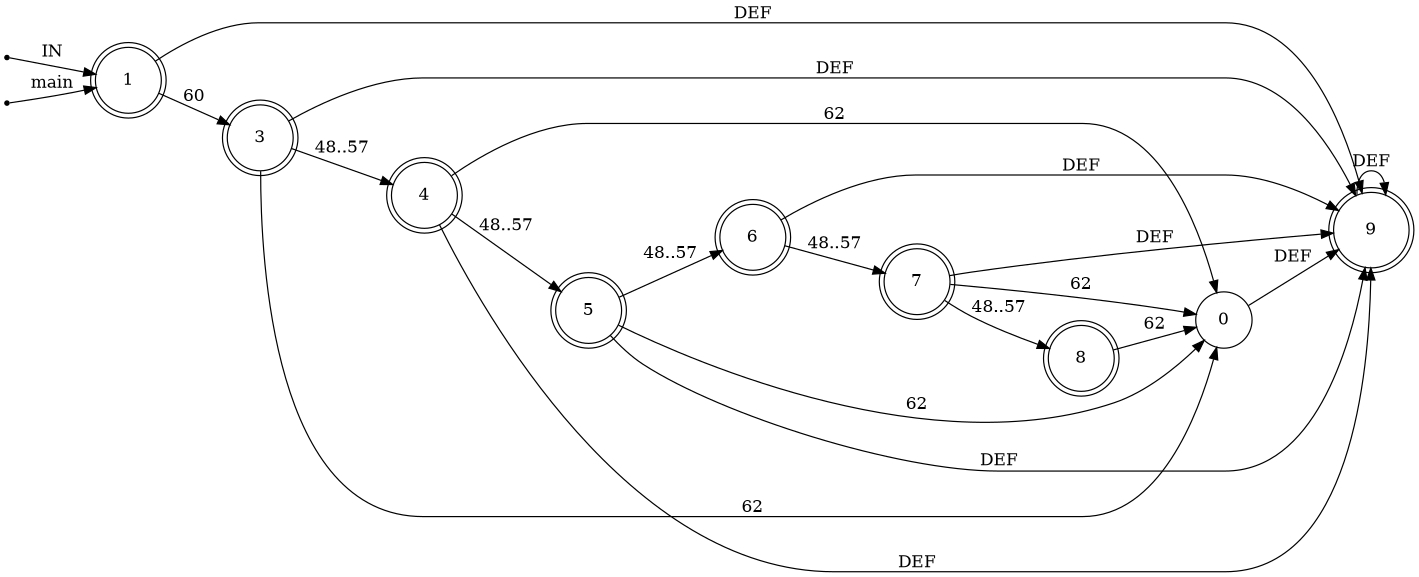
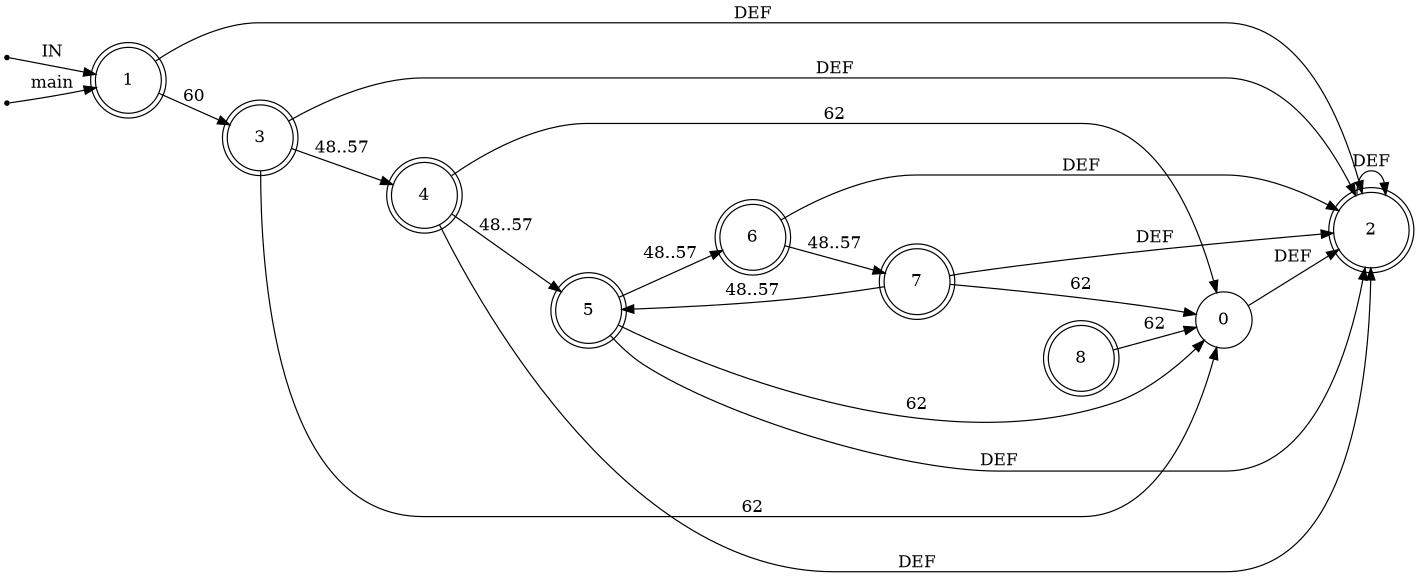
  digraph {
    rankdir=LR
    node [shape=doublecircle fixedsize=true]
    ENTRY [shape=point fixedsize=""]
    1 [height=0.65]
-   2 [height=0.65 label=9]
+   2 [height=0.65]
    3 [height=0.65]
    en_1 [shape=point fixedsize=""]
    4 [height=0.65]
    0 [height=0.65 shape=circle]
    5 [height=0.65]
    6 [height=0.65]
    7 [height=0.65]
    8 [height=0.65]
    ENTRY -> 1 [label=IN]
    1 -> 2 [label=DEF]
    1 -> 3 [label=60]
    2 -> 2 [label=DEF]
    3 -> 2 [label=DEF]
    3 -> 4 [label="48..57"]
    3 -> 0 [label=62]
    en_1 -> 1 [label=main]
    4 -> 2 [label=DEF]
    4 -> 0 [label=62]
    4 -> 5 [label="48..57"]
    0 -> 2 [label=DEF]
    5 -> 2 [label=DEF]
    5 -> 0 [label=62]
    5 -> 6 [label="48..57"]
    6 -> 2 [label=DEF]
    6 -> 7 [label="48..57"]
    7 -> 2 [label=DEF]
    7 -> 0 [label=62]
-   7 -> 8 [label="48..57"]
+   7 -> 5 [label="48..57"]
    8 -> 0 [label=62]
  }
